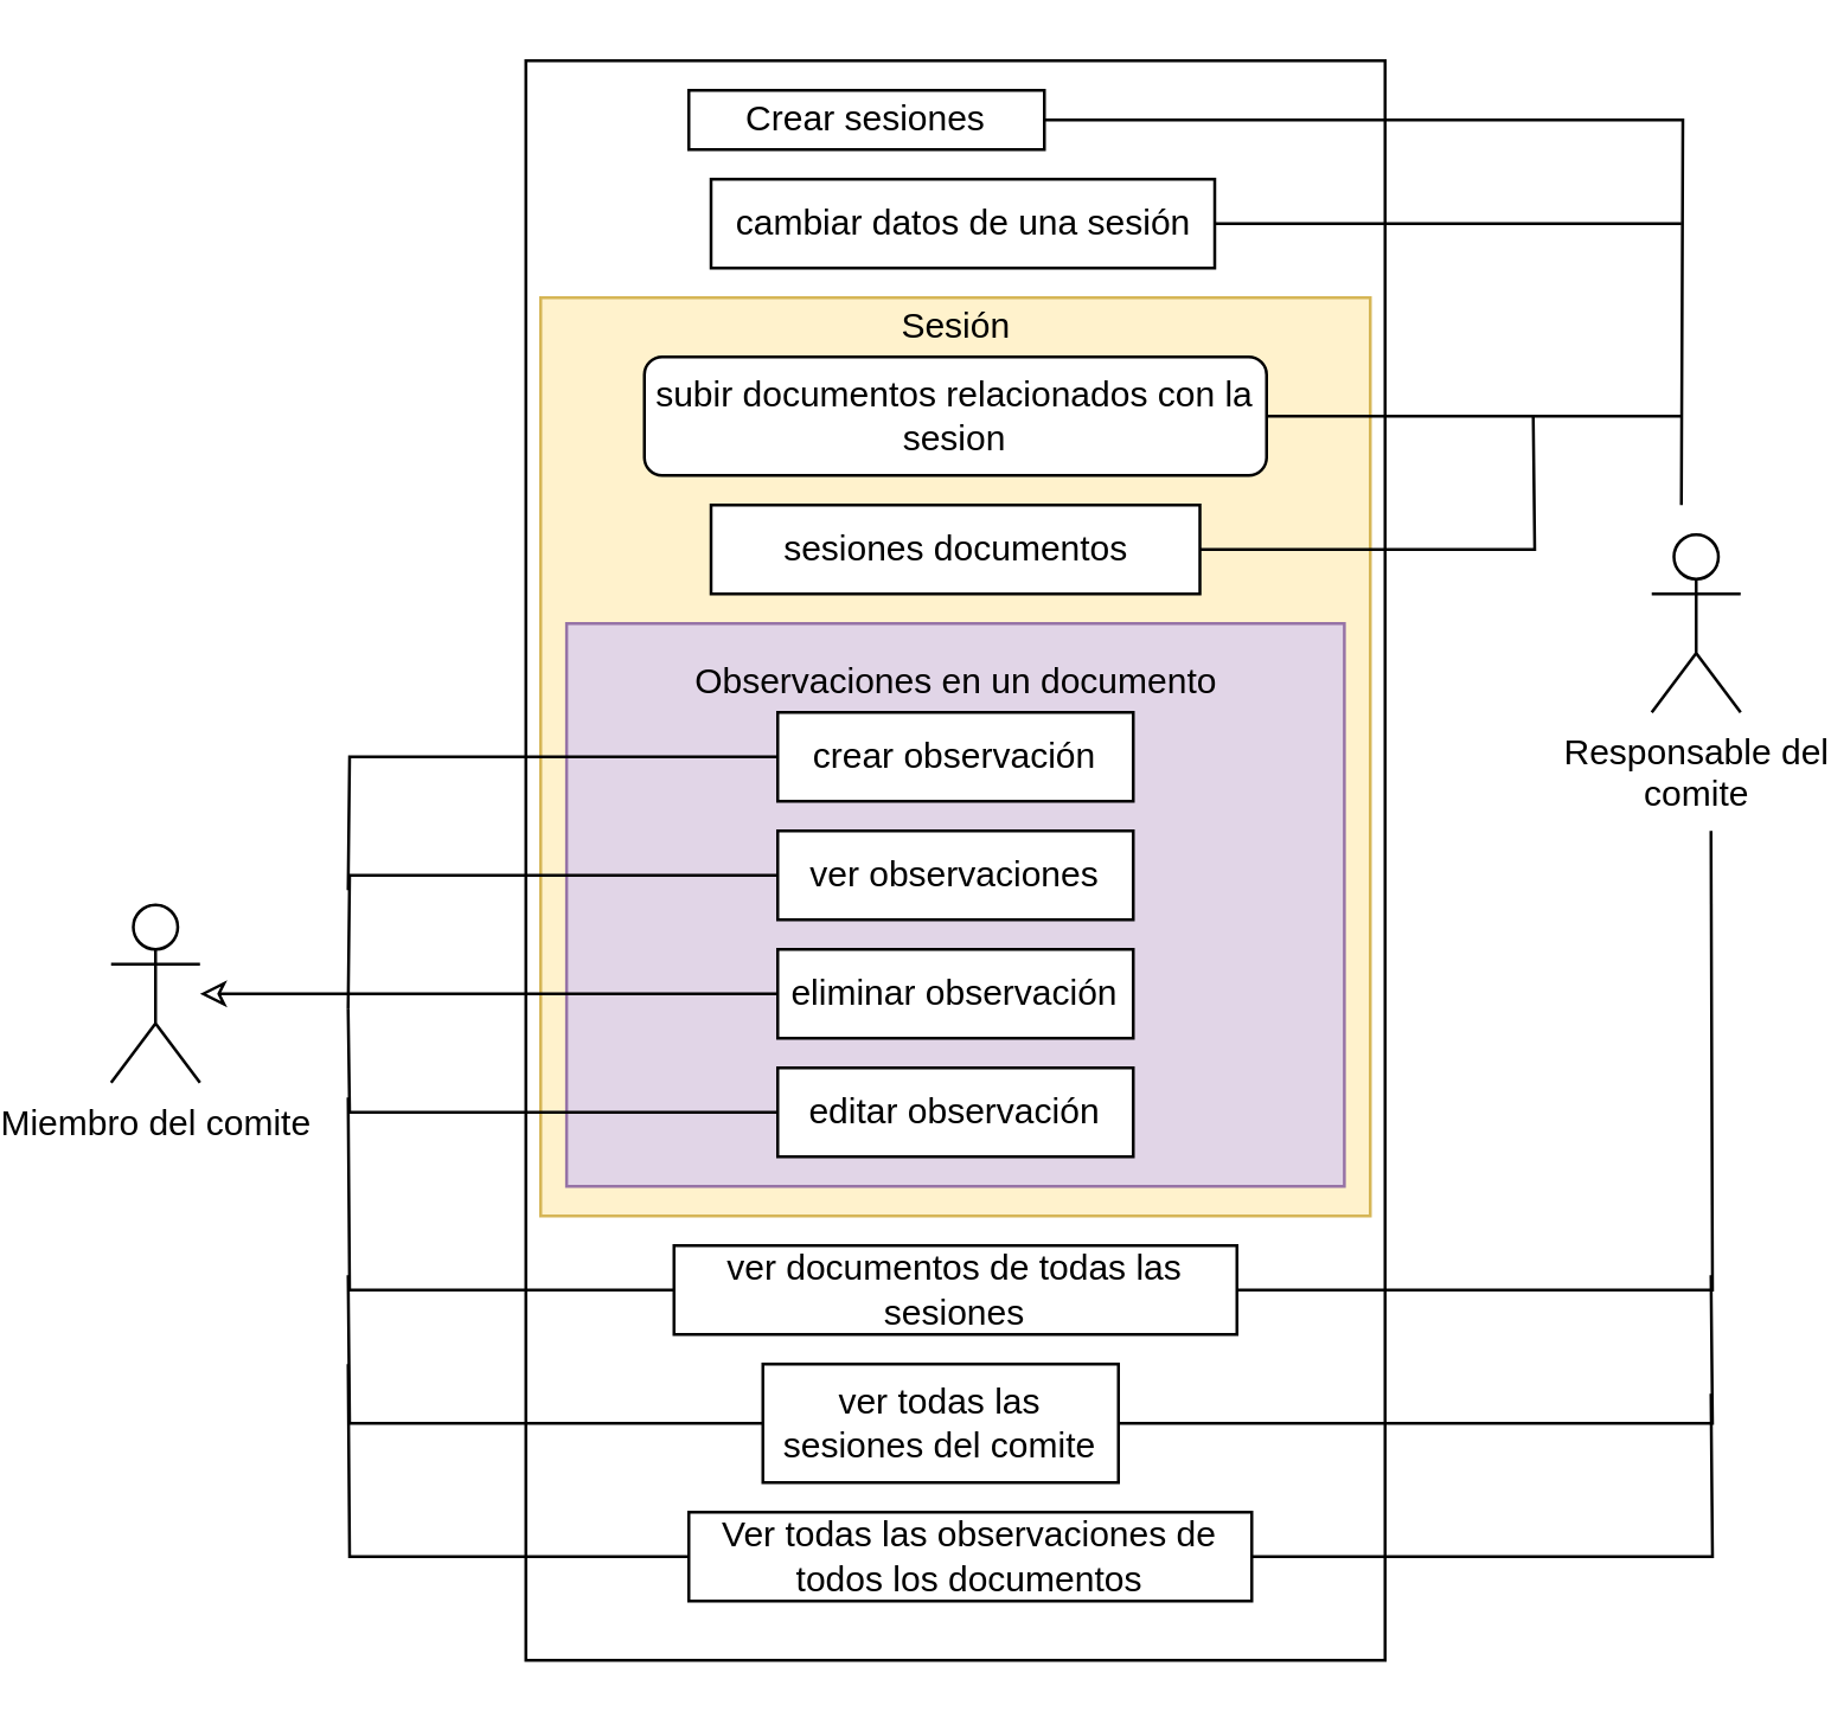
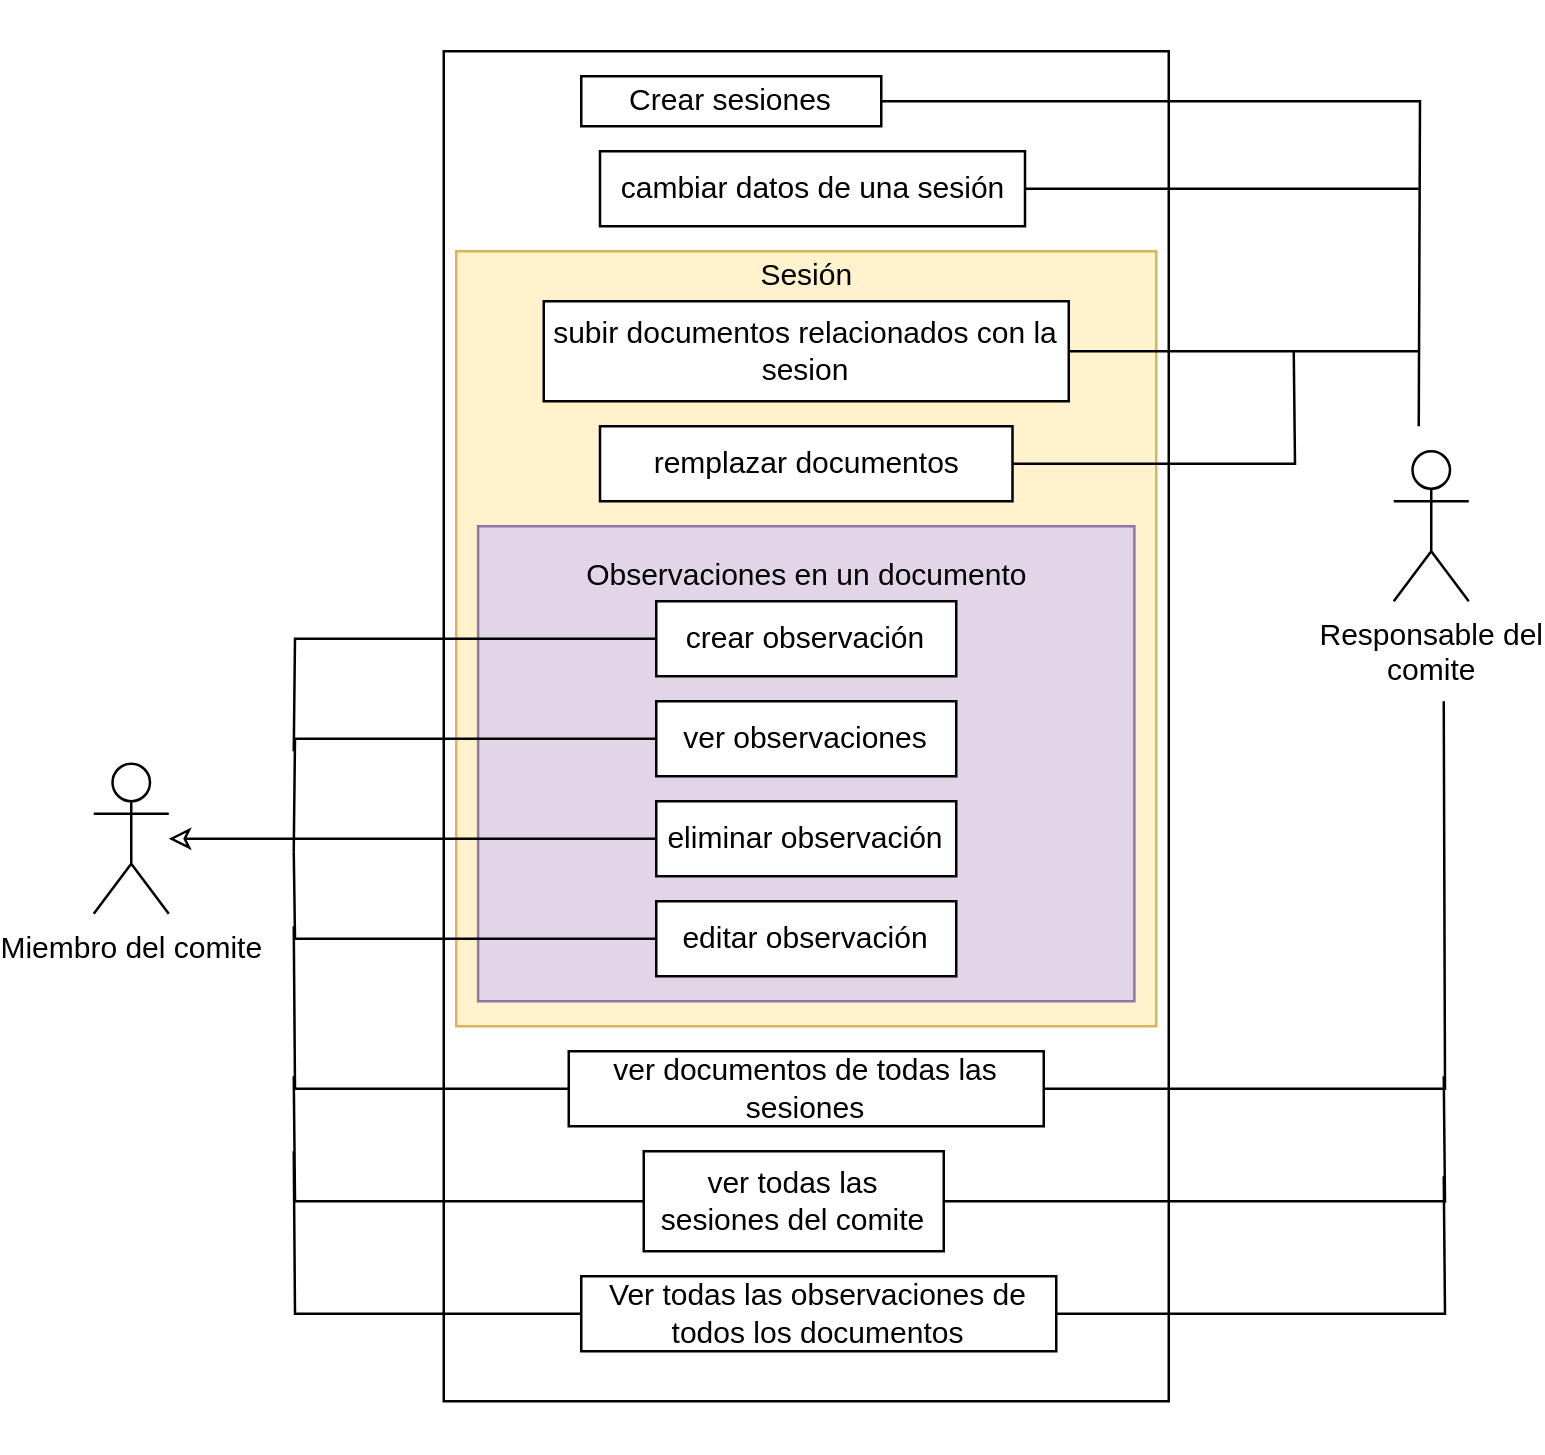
  <mxCell id="0" />
  <mxCell id="1" parent="0" />
  <mxCell id="2" value="" style="rounded=0;whiteSpace=wrap;html=1;" vertex="1" parent="1"><mxGeometry x="160" y="20" width="290" height="540" as="geometry" /></mxCell>
  <mxCell id="3" value="Responsable del&lt;br&gt;comite" style="shape=umlActor;verticalLabelPosition=bottom;verticalAlign=top;html=1;outlineConnect=0;" vertex="1" parent="1"><mxGeometry x="540" y="180" width="30" height="60" as="geometry" /></mxCell>
  <mxCell id="4" value="Miembro del&amp;nbsp;comite" style="shape=umlActor;verticalLabelPosition=bottom;verticalAlign=top;html=1;outlineConnect=0;" vertex="1" parent="1"><mxGeometry x="20" y="305" width="30" height="60" as="geometry" /></mxCell>
  <mxCell id="5" style="edgeStyle=orthogonalEdgeStyle;rounded=0;orthogonalLoop=1;jettySize=auto;html=1;exitX=1;exitY=0.5;exitDx=0;exitDy=0;endArrow=none;endFill=0;" edge="1" parent="1" source="6"><mxGeometry relative="1" as="geometry"><mxPoint x="550" y="170" as="targetPoint" /></mxGeometry></mxCell>
  <mxCell id="6" value="Crear sesiones" style="rounded=0;whiteSpace=wrap;html=1;" vertex="1" parent="1"><mxGeometry x="215" y="30" width="120" height="20" as="geometry" /></mxCell>
  <mxCell id="7" style="edgeStyle=orthogonalEdgeStyle;rounded=0;orthogonalLoop=1;jettySize=auto;html=1;exitX=0;exitY=0.5;exitDx=0;exitDy=0;endArrow=none;endFill=0;" edge="1" parent="1" source="9"><mxGeometry relative="1" as="geometry"><mxPoint x="100" y="430" as="targetPoint" /></mxGeometry></mxCell>
  <mxCell id="8" style="edgeStyle=orthogonalEdgeStyle;rounded=0;orthogonalLoop=1;jettySize=auto;html=1;exitX=1;exitY=0.5;exitDx=0;exitDy=0;endArrow=none;endFill=0;" edge="1" parent="1" source="9"><mxGeometry relative="1" as="geometry"><mxPoint x="560" y="430" as="targetPoint" /></mxGeometry></mxCell>
  <mxCell id="9" value="ver todas las sesiones del comite" style="whiteSpace=wrap;html=1;" vertex="1" parent="1"><mxGeometry x="240" y="460" width="120" height="40" as="geometry" /></mxCell>
  <mxCell id="10" style="edgeStyle=orthogonalEdgeStyle;rounded=0;orthogonalLoop=1;jettySize=auto;html=1;exitX=1;exitY=0.5;exitDx=0;exitDy=0;endArrow=none;endFill=0;" edge="1" parent="1" source="11"><mxGeometry relative="1" as="geometry"><mxPoint x="550" y="75" as="targetPoint" /></mxGeometry></mxCell>
  <mxCell id="11" value="cambiar datos de una sesión" style="whiteSpace=wrap;html=1;" vertex="1" parent="1"><mxGeometry x="222.5" y="60" width="170" height="30" as="geometry" /></mxCell>
  <mxCell id="12" value="" style="whiteSpace=wrap;html=1;fillColor=#fff2cc;strokeColor=#d6b656;" vertex="1" parent="1"><mxGeometry x="165" y="100" width="280" height="310" as="geometry" /></mxCell>
  <mxCell id="13" value="Sesión" style="text;html=1;align=center;verticalAlign=middle;resizable=0;points=[];autosize=1;strokeColor=none;fillColor=none;" vertex="1" parent="1"><mxGeometry x="280" y="100" width="50" height="20" as="geometry" /></mxCell>
  <mxCell id="14" style="edgeStyle=orthogonalEdgeStyle;rounded=0;orthogonalLoop=1;jettySize=auto;html=1;exitX=0;exitY=0.5;exitDx=0;exitDy=0;endArrow=none;endFill=0;" edge="1" parent="1" source="16"><mxGeometry relative="1" as="geometry"><mxPoint x="100" y="460" as="targetPoint" /></mxGeometry></mxCell>
  <mxCell id="15" style="edgeStyle=orthogonalEdgeStyle;rounded=0;orthogonalLoop=1;jettySize=auto;html=1;exitX=1;exitY=0.5;exitDx=0;exitDy=0;endArrow=none;endFill=0;" edge="1" parent="1" source="16"><mxGeometry relative="1" as="geometry"><mxPoint x="560" y="470" as="targetPoint" /></mxGeometry></mxCell>
  <mxCell id="16" value="Ver todas las observaciones de todos los documentos" style="whiteSpace=wrap;html=1;" vertex="1" parent="1"><mxGeometry x="215" y="510" width="190" height="30" as="geometry" /></mxCell>
  <mxCell id="17" style="edgeStyle=orthogonalEdgeStyle;rounded=0;orthogonalLoop=1;jettySize=auto;html=1;exitX=1;exitY=0.5;exitDx=0;exitDy=0;endArrow=none;endFill=0;" edge="1" parent="1" source="18"><mxGeometry relative="1" as="geometry"><mxPoint x="550" y="140" as="targetPoint" /></mxGeometry></mxCell>
- <mxCell id="18" value="subir documentos relacionados con la sesion" style="whiteSpace=wrap;html=1;rounded=1;" vertex="1" parent="1"><mxGeometry x="200" y="120" width="210" height="40" as="geometry" /></mxCell>
+ <mxCell id="18" value="subir documentos relacionados con la sesion" style="whiteSpace=wrap;html=1;" vertex="1" parent="1"><mxGeometry x="200" y="120" width="210" height="40" as="geometry" /></mxCell>
  <mxCell id="19" style="edgeStyle=orthogonalEdgeStyle;rounded=0;orthogonalLoop=1;jettySize=auto;html=1;exitX=1;exitY=0.5;exitDx=0;exitDy=0;endArrow=none;endFill=0;" edge="1" parent="1" source="20"><mxGeometry relative="1" as="geometry"><mxPoint x="500" y="140" as="targetPoint" /></mxGeometry></mxCell>
- <mxCell id="20" value="sesiones documentos" style="whiteSpace=wrap;html=1;" vertex="1" parent="1"><mxGeometry x="222.5" y="170" width="165" height="30" as="geometry" /></mxCell>
+ <mxCell id="20" value="remplazar documentos" style="whiteSpace=wrap;html=1;" vertex="1" parent="1"><mxGeometry x="222.5" y="170" width="165" height="30" as="geometry" /></mxCell>
  <mxCell id="21" value="" style="whiteSpace=wrap;html=1;fillColor=#e1d5e7;strokeColor=#9673a6;" vertex="1" parent="1"><mxGeometry x="173.75" y="210" width="262.5" height="190" as="geometry" /></mxCell>
  <mxCell id="22" value="Observaciones en un documento" style="text;html=1;align=center;verticalAlign=middle;resizable=0;points=[];autosize=1;strokeColor=none;fillColor=none;" vertex="1" parent="1"><mxGeometry x="210" y="220" width="190" height="20" as="geometry" /></mxCell>
  <mxCell id="23" style="edgeStyle=orthogonalEdgeStyle;rounded=0;orthogonalLoop=1;jettySize=auto;html=1;exitX=0;exitY=0.5;exitDx=0;exitDy=0;endArrow=none;endFill=0;" edge="1" parent="1" source="24"><mxGeometry relative="1" as="geometry"><mxPoint x="100" y="300" as="targetPoint" /></mxGeometry></mxCell>
  <mxCell id="24" value="crear observación" style="whiteSpace=wrap;html=1;" vertex="1" parent="1"><mxGeometry x="245" y="240" width="120" height="30" as="geometry" /></mxCell>
  <mxCell id="25" style="edgeStyle=orthogonalEdgeStyle;rounded=0;orthogonalLoop=1;jettySize=auto;html=1;exitX=0;exitY=0.5;exitDx=0;exitDy=0;endArrow=none;endFill=0;" edge="1" parent="1" source="26"><mxGeometry relative="1" as="geometry"><mxPoint x="100" y="340" as="targetPoint" /></mxGeometry></mxCell>
  <mxCell id="26" value="ver observaciones" style="whiteSpace=wrap;html=1;" vertex="1" parent="1"><mxGeometry x="245" y="280" width="120" height="30" as="geometry" /></mxCell>
  <mxCell id="27" style="edgeStyle=orthogonalEdgeStyle;rounded=0;orthogonalLoop=1;jettySize=auto;html=1;exitX=0;exitY=0.5;exitDx=0;exitDy=0;endArrow=none;endFill=0;" edge="1" parent="1" source="28"><mxGeometry relative="1" as="geometry"><mxPoint x="100" y="340" as="targetPoint" /></mxGeometry></mxCell>
  <mxCell id="28" value="editar observación" style="whiteSpace=wrap;html=1;" vertex="1" parent="1"><mxGeometry x="245" y="360" width="120" height="30" as="geometry" /></mxCell>
  <mxCell id="29" style="edgeStyle=orthogonalEdgeStyle;rounded=0;orthogonalLoop=1;jettySize=auto;html=1;exitX=0;exitY=0.5;exitDx=0;exitDy=0;endArrow=classic;endFill=0;" edge="1" parent="1" source="30" target="4"><mxGeometry relative="1" as="geometry" /></mxCell>
  <mxCell id="30" value="eliminar observación" style="whiteSpace=wrap;html=1;" vertex="1" parent="1"><mxGeometry x="245" y="320" width="120" height="30" as="geometry" /></mxCell>
  <mxCell id="31" style="edgeStyle=orthogonalEdgeStyle;rounded=0;orthogonalLoop=1;jettySize=auto;html=1;exitX=0;exitY=0.5;exitDx=0;exitDy=0;endArrow=none;endFill=0;" edge="1" parent="1" source="33"><mxGeometry relative="1" as="geometry"><mxPoint x="100" y="370" as="targetPoint" /></mxGeometry></mxCell>
  <mxCell id="32" style="edgeStyle=orthogonalEdgeStyle;rounded=0;orthogonalLoop=1;jettySize=auto;html=1;exitX=1;exitY=0.5;exitDx=0;exitDy=0;endArrow=none;endFill=0;" edge="1" parent="1" source="33"><mxGeometry relative="1" as="geometry"><mxPoint x="560" y="280" as="targetPoint" /></mxGeometry></mxCell>
  <mxCell id="33" value="ver documentos de todas las sesiones" style="whiteSpace=wrap;html=1;" vertex="1" parent="1"><mxGeometry x="210" y="420" width="190" height="30" as="geometry" /></mxCell>
